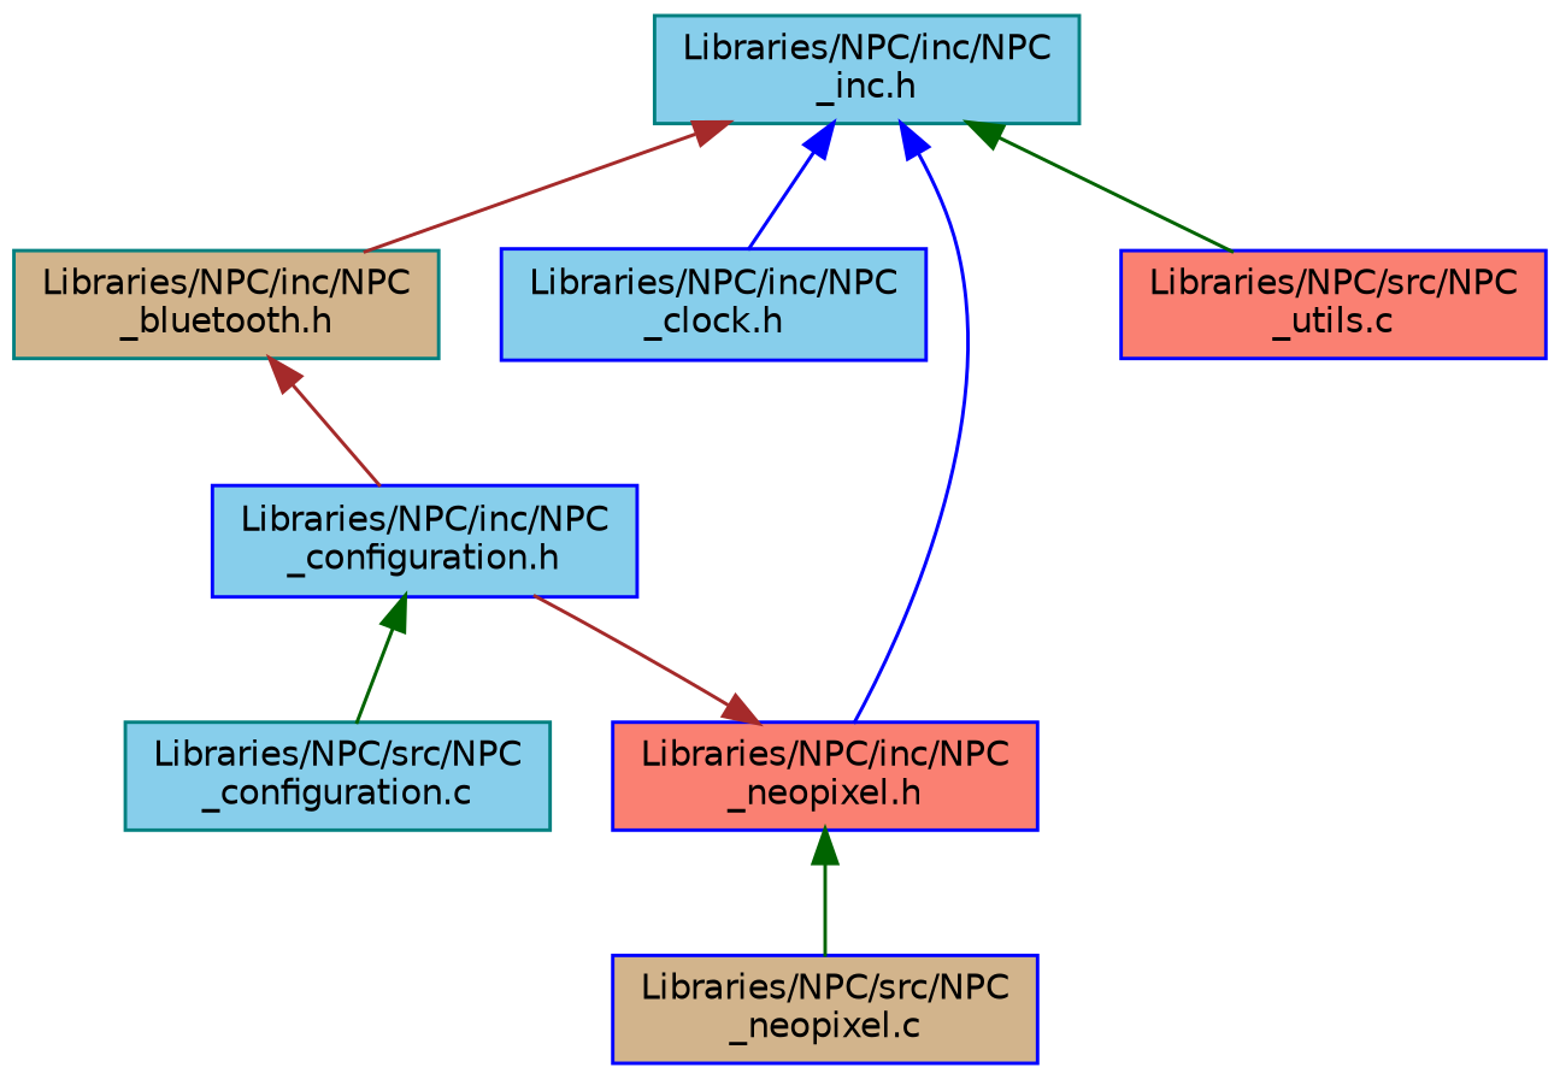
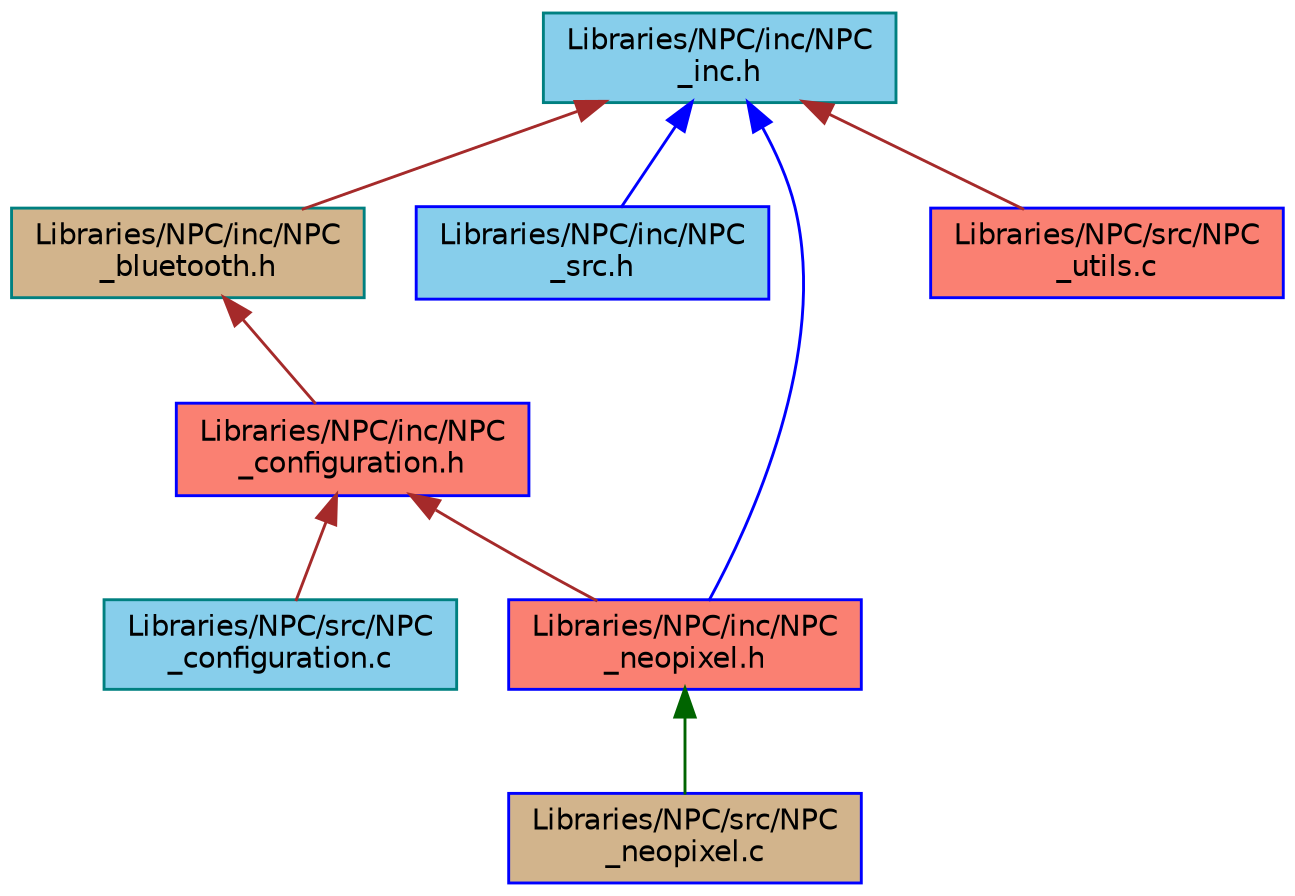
  digraph {
    node [color=blue fillcolor=skyblue fontname=Helvetica fontsize=10 shape=record style=filled]
    edge [color=brown dir=back fontname=Helvetica fontsize=10 labelfontname=Helvetica labelfontsize=10 style=solid]
    n1 [color=teal fontcolor=black height=0.2 label="Libraries/NPC/inc/NPC\l_inc.h" width=0.4]
    n2 [color=teal fillcolor=tan height=0.2 label="Libraries/NPC/inc/NPC\l_bluetooth.h" width=0.4]
-   n3 [height=0.2 label="Libraries/NPC/inc/NPC\l_clock.h" width=0.4]
+   n3 [height=0.2 label="Libraries/NPC/inc/NPC\l_src.h" width=0.4]
    n4 [fillcolor=salmon height=0.2 label="Libraries/NPC/inc/NPC\l_neopixel.h" width=0.4]
    n5 [fillcolor=salmon height=0.2 label="Libraries/NPC/src/NPC\l_utils.c" width=0.4]
-   n6 [height=0.2 label="Libraries/NPC/inc/NPC\l_configuration.h" width=0.4]
+   n6 [fillcolor=salmon height=0.2 label="Libraries/NPC/inc/NPC\l_configuration.h" width=0.4]
    n7 [fillcolor=tan height=0.2 label="Libraries/NPC/src/NPC\l_neopixel.c" width=0.4]
    n8 [color=teal height=0.2 label="Libraries/NPC/src/NPC\l_configuration.c" width=0.4]
    n1 -> n2
    n1 -> n3 [color=blue]
    n1 -> n4 [color=blue]
-   n1 -> n5 [color=darkgreen]
+   n1 -> n5
    n2 -> n6
-   n4 -> n6
+   n6 -> n4
    n4 -> n7 [color=darkgreen]
-   n6 -> n8 [color=darkgreen]
+   n6 -> n8
  }
